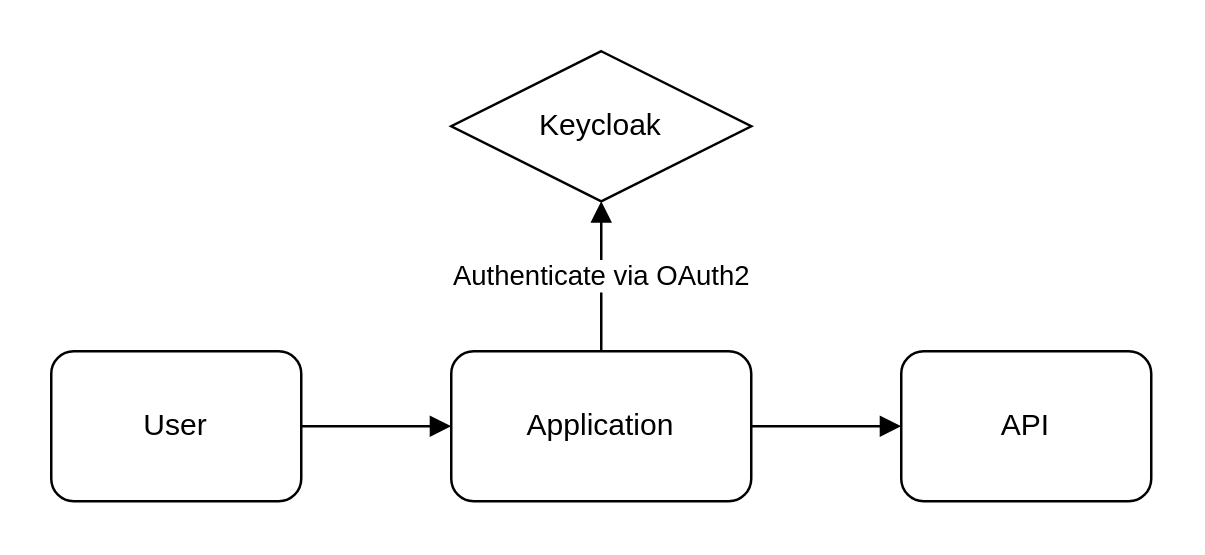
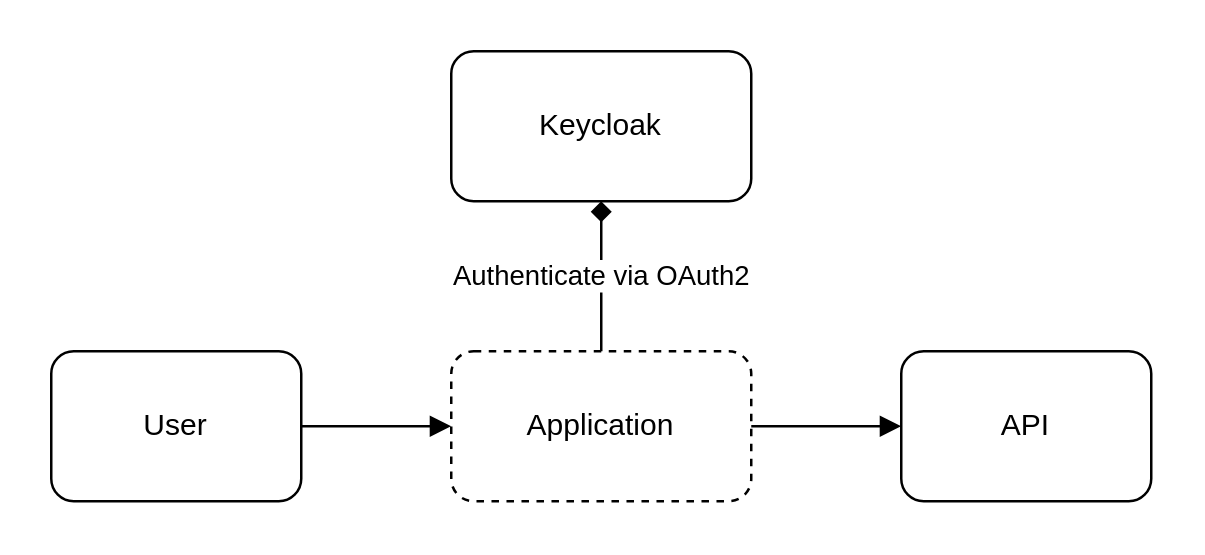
  <mxCell id="0" />
  <mxCell id="1" parent="0" />
  <mxCell id="2" value="User" style="rounded=1;whiteSpace=wrap;html=1;" vertex="1" parent="1"><mxGeometry x="20" y="140" width="100" height="60" as="geometry" /></mxCell>
- <mxCell id="3" value="Application" style="rounded=1;whiteSpace=wrap;html=1;" vertex="1" parent="1"><mxGeometry x="180" y="140" width="120" height="60" as="geometry" /></mxCell>
- <mxCell id="4" value="Keycloak" style="rhombus;whiteSpace=wrap;html=1;" vertex="1" parent="1"><mxGeometry x="180" y="20" width="120" height="60" as="geometry" /></mxCell>
+ <mxCell id="3" value="Application" style="rounded=1;whiteSpace=wrap;html=1;dashed=1;" vertex="1" parent="1"><mxGeometry x="180" y="140" width="120" height="60" as="geometry" /></mxCell>
+ <mxCell id="4" value="Keycloak" style="rounded=1;whiteSpace=wrap;html=1;" vertex="1" parent="1"><mxGeometry x="180" y="20" width="120" height="60" as="geometry" /></mxCell>
  <mxCell id="5" value="API" style="rounded=1;whiteSpace=wrap;html=1;" vertex="1" parent="1"><mxGeometry x="360" y="140" width="100" height="60" as="geometry" /></mxCell>
  <mxCell id="6" style="endArrow=block;html=1;" edge="1" parent="1" source="2" target="3"><mxGeometry relative="1" as="geometry" /></mxCell>
- <mxCell id="7" value="Authenticate via OAuth2" style="endArrow=block;html=1;" edge="1" parent="1" source="3" target="4"><mxGeometry relative="1" as="geometry" /></mxCell>
+ <mxCell id="7" value="Authenticate via OAuth2" style="endArrow=diamond;html=1;" edge="1" parent="1" source="3" target="4"><mxGeometry relative="1" as="geometry" /></mxCell>
  <mxCell id="8" style="endArrow=block;html=1;" edge="1" parent="1" source="3" target="5"><mxGeometry relative="1" as="geometry" /></mxCell>
